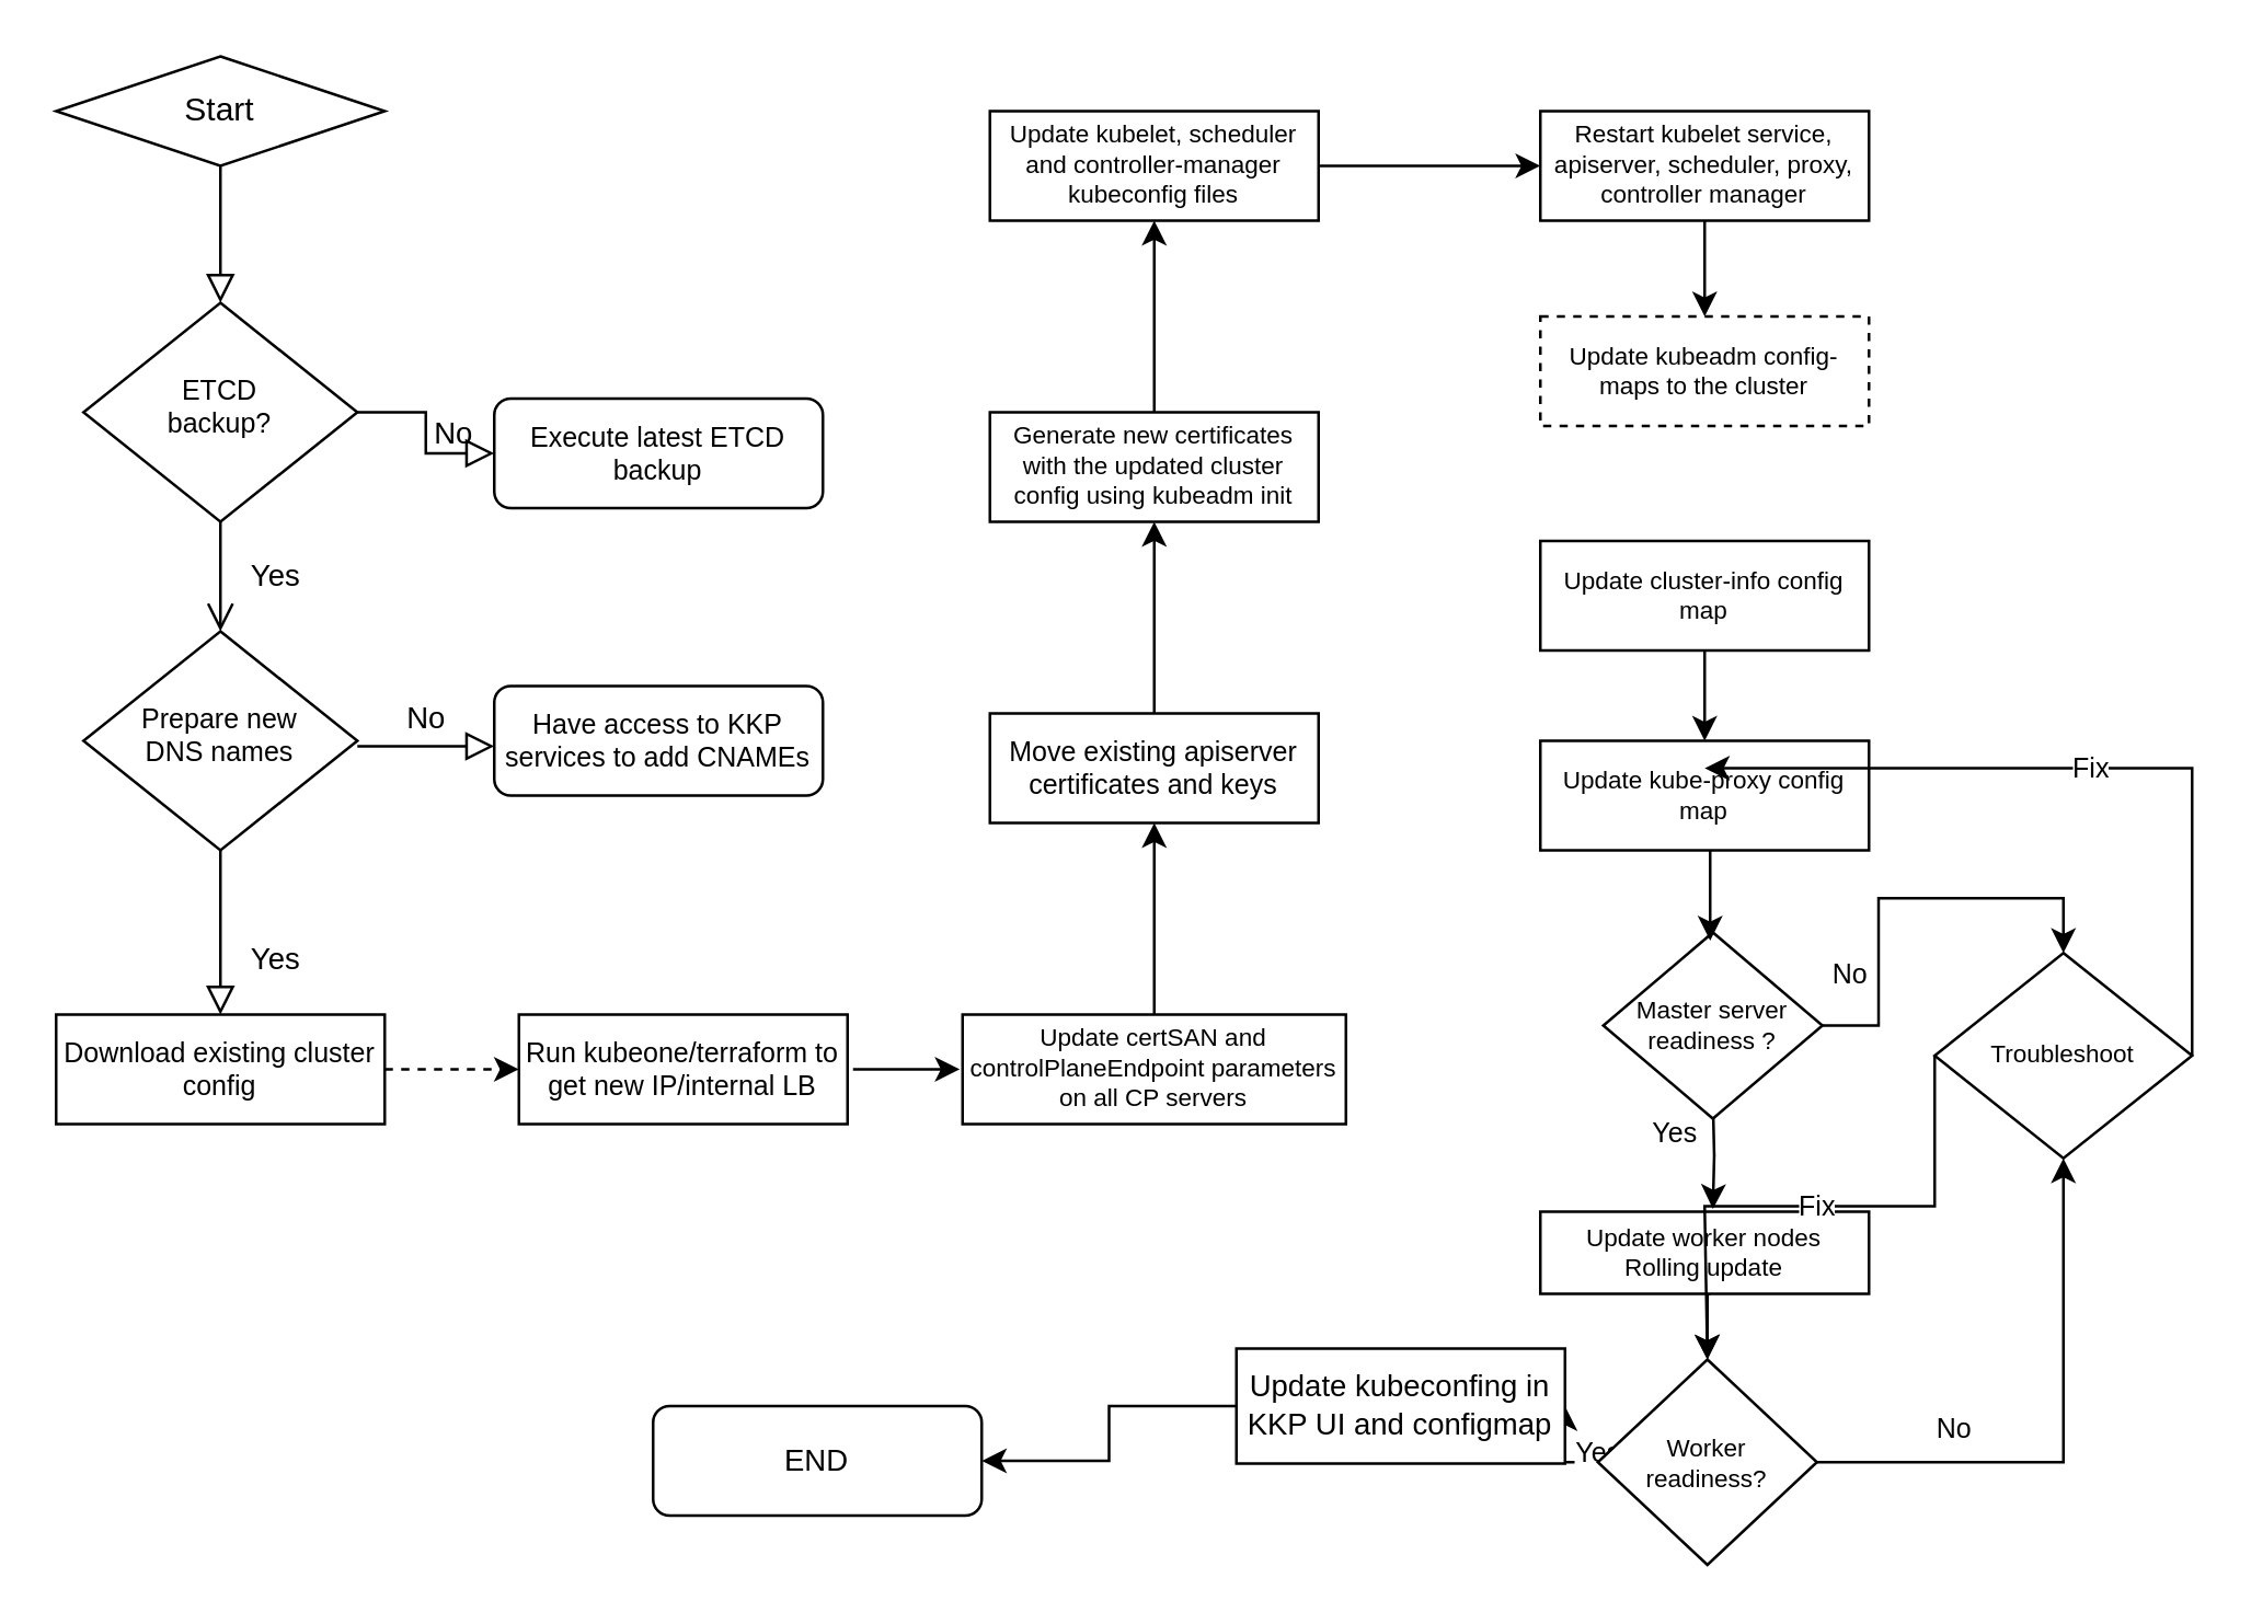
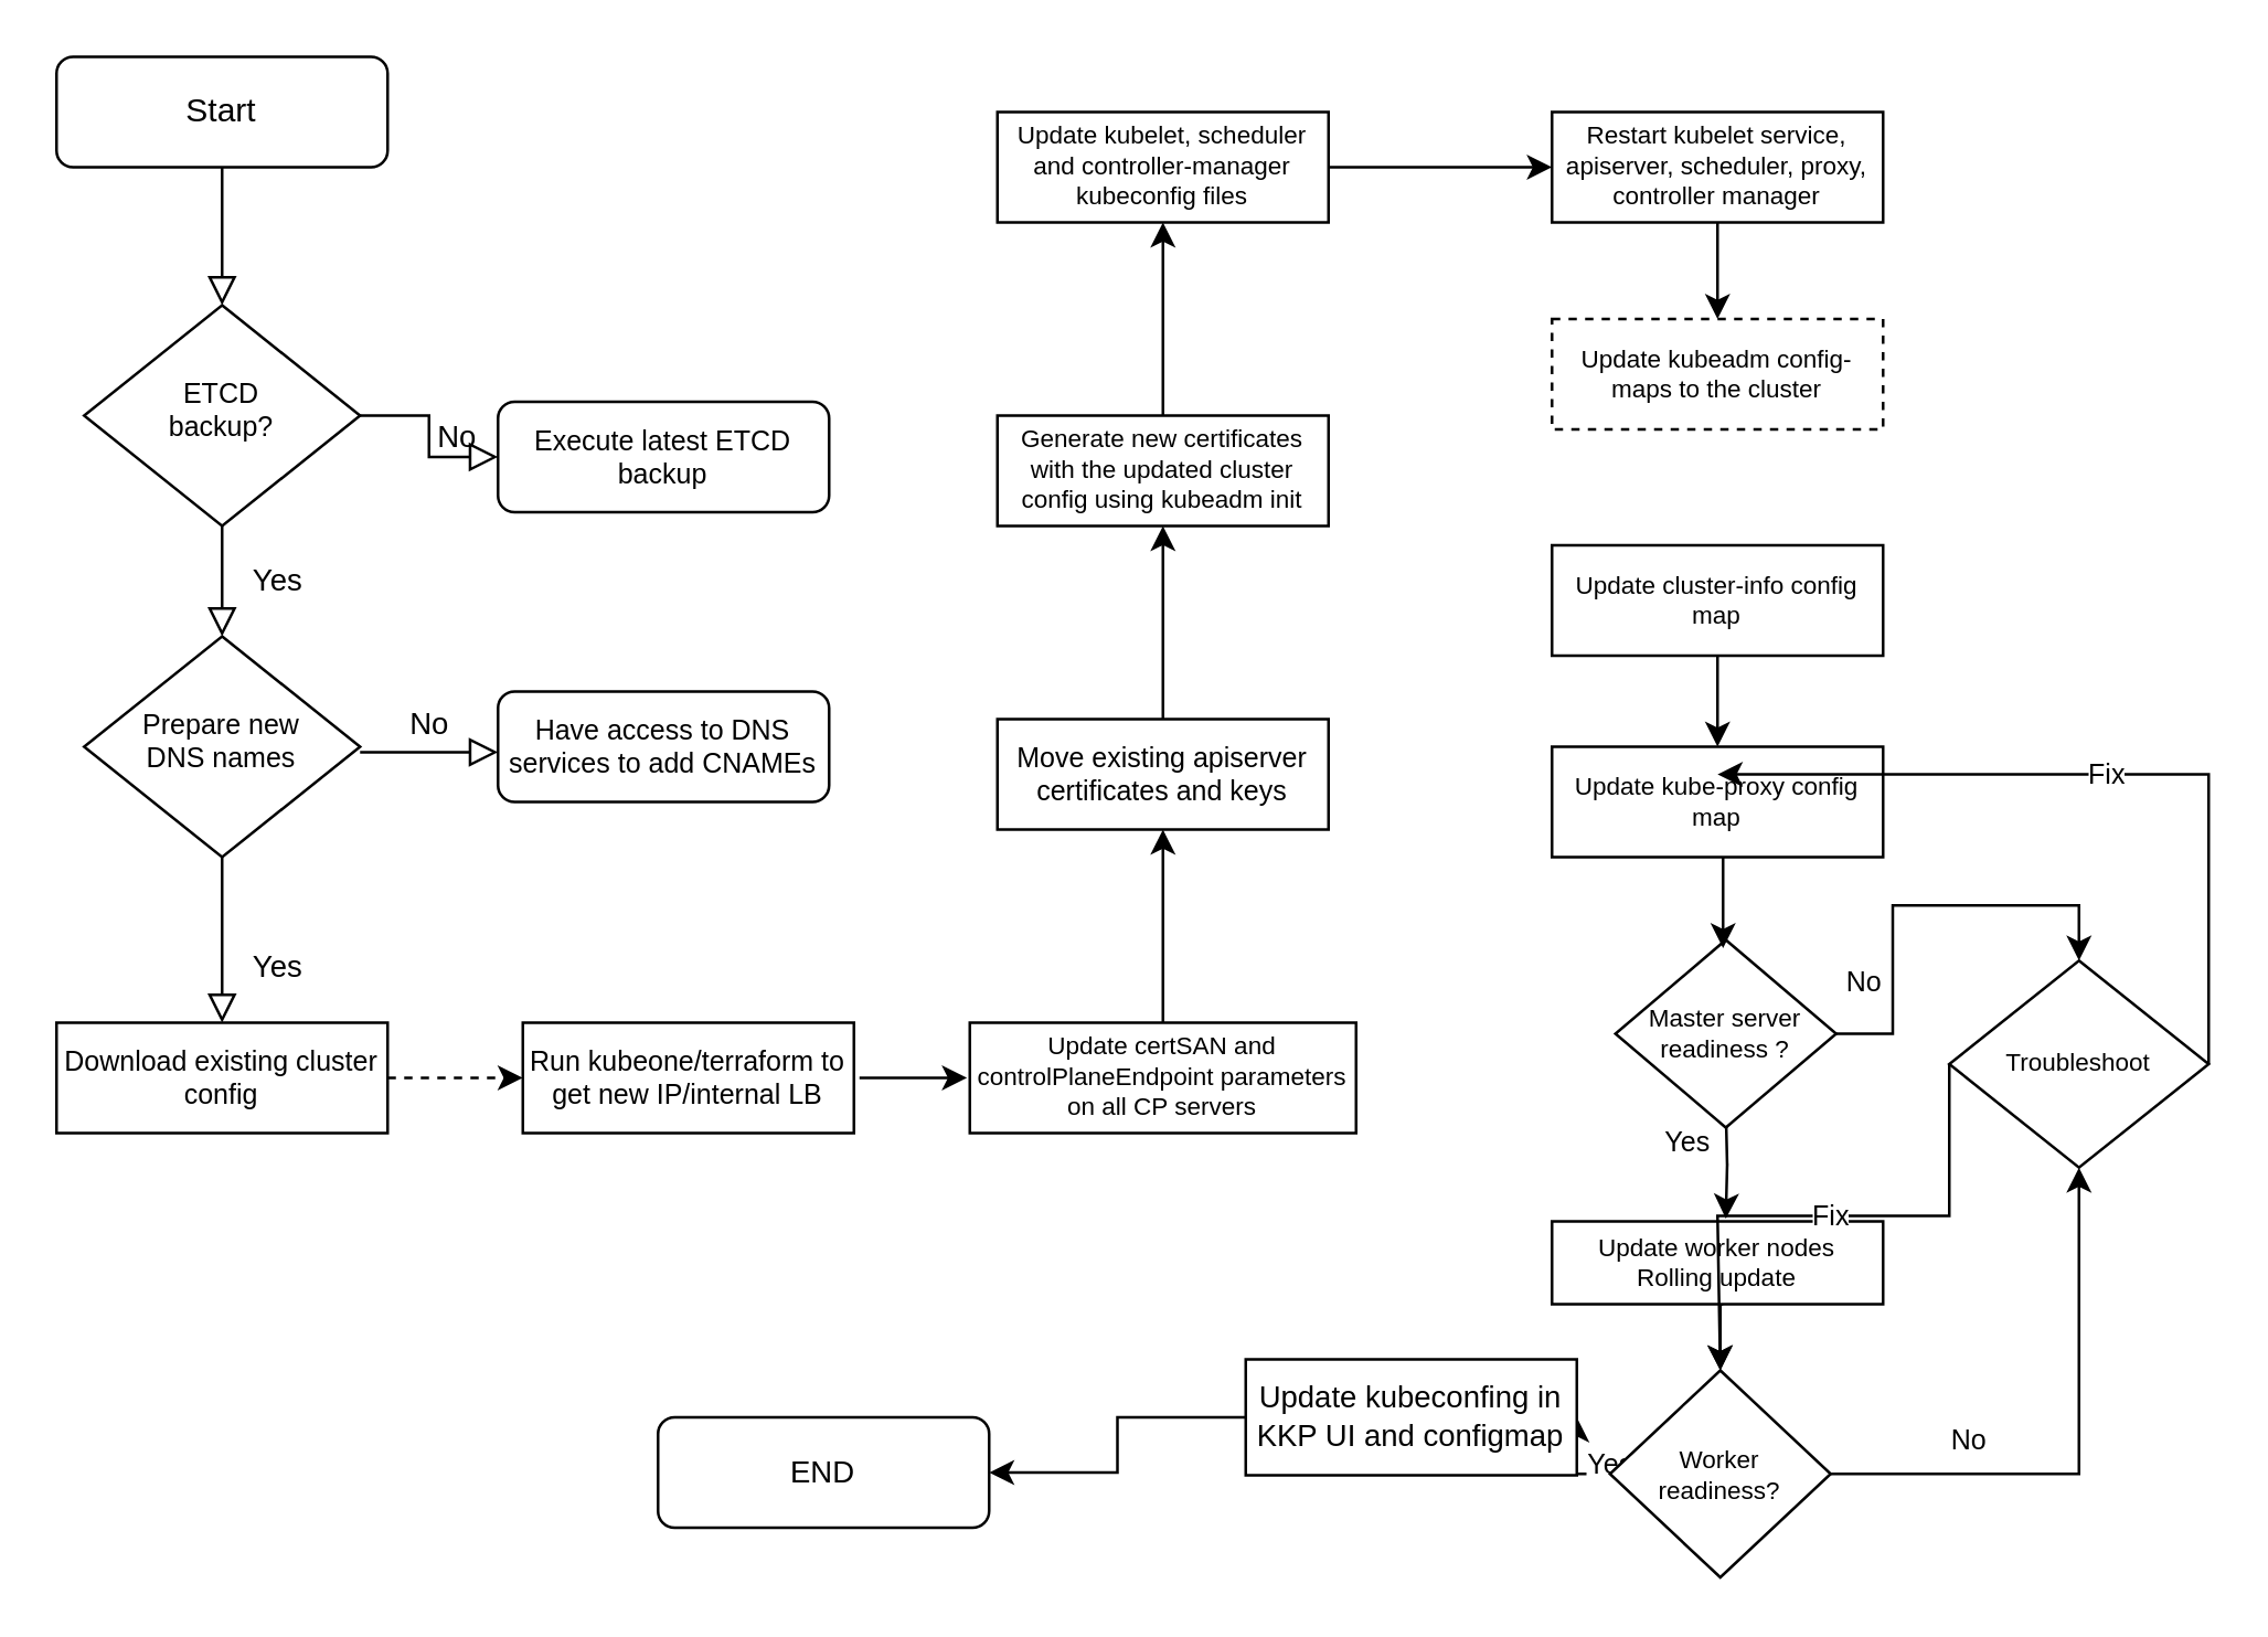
  <mxCell id="0" />
  <mxCell id="1" parent="0" />
  <mxCell id="2" value="" style="rounded=0;html=1;jettySize=auto;orthogonalLoop=1;fontSize=11;endArrow=block;endFill=0;endSize=8;strokeWidth=1;shadow=0;labelBackgroundColor=none;edgeStyle=orthogonalEdgeStyle;" parent="1" source="3" target="6" edge="1"><mxGeometry relative="1" as="geometry" /></mxCell>
- <mxCell id="3" value="Start" style="rhombus;whiteSpace=wrap;html=1;fontSize=12;glass=0;strokeWidth=1;shadow=0;" parent="1" vertex="1"><mxGeometry x="20" y="20" width="120" height="40" as="geometry" /></mxCell>
- <mxCell id="4" value="Yes" style="rounded=0;html=1;jettySize=auto;orthogonalLoop=1;fontSize=11;endArrow=open;endFill=0;endSize=8;strokeWidth=1;shadow=0;labelBackgroundColor=none;edgeStyle=orthogonalEdgeStyle;" parent="1" source="6" target="10" edge="1"><mxGeometry y="20" relative="1" as="geometry"><mxPoint as="offset" /></mxGeometry></mxCell>
+ <mxCell id="3" value="Start" style="rounded=1;whiteSpace=wrap;html=1;fontSize=12;glass=0;strokeWidth=1;shadow=0;" parent="1" vertex="1"><mxGeometry x="20" y="20" width="120" height="40" as="geometry" /></mxCell>
+ <mxCell id="4" value="Yes" style="rounded=0;html=1;jettySize=auto;orthogonalLoop=1;fontSize=11;endArrow=block;endFill=0;endSize=8;strokeWidth=1;shadow=0;labelBackgroundColor=none;edgeStyle=orthogonalEdgeStyle;" parent="1" source="6" target="10" edge="1"><mxGeometry y="20" relative="1" as="geometry"><mxPoint as="offset" /></mxGeometry></mxCell>
  <mxCell id="5" value="No" style="edgeStyle=orthogonalEdgeStyle;rounded=0;html=1;jettySize=auto;orthogonalLoop=1;fontSize=11;endArrow=block;endFill=0;endSize=8;strokeWidth=1;shadow=0;labelBackgroundColor=none;" parent="1" source="6" target="7" edge="1"><mxGeometry y="10" relative="1" as="geometry"><mxPoint as="offset" /></mxGeometry></mxCell>
  <mxCell id="6" value="ETCD&lt;br style=&quot;font-size: 10px;&quot;&gt;backup?" style="rhombus;whiteSpace=wrap;html=1;shadow=0;fontFamily=Helvetica;fontSize=10;align=center;strokeWidth=1;spacing=6;spacingTop=-4;" parent="1" vertex="1"><mxGeometry x="30" y="110" width="100" height="80" as="geometry" /></mxCell>
  <mxCell id="7" value="Execute latest ETCD backup" style="rounded=1;whiteSpace=wrap;html=1;fontSize=10;glass=0;strokeWidth=1;shadow=0;" parent="1" vertex="1"><mxGeometry x="180" y="145" width="120" height="40" as="geometry" /></mxCell>
  <mxCell id="8" value="Yes" style="rounded=0;html=1;jettySize=auto;orthogonalLoop=1;fontSize=11;endArrow=block;endFill=0;endSize=8;strokeWidth=1;shadow=0;labelBackgroundColor=none;edgeStyle=orthogonalEdgeStyle;" parent="1" edge="1"><mxGeometry x="0.333" y="20" relative="1" as="geometry"><mxPoint as="offset" /><mxPoint x="80" y="310" as="sourcePoint" /><mxPoint x="80" y="370" as="targetPoint" /></mxGeometry></mxCell>
  <mxCell id="9" value="No" style="edgeStyle=orthogonalEdgeStyle;rounded=0;html=1;jettySize=auto;orthogonalLoop=1;fontSize=11;endArrow=block;endFill=0;endSize=8;strokeWidth=1;shadow=0;labelBackgroundColor=none;" parent="1" edge="1"><mxGeometry y="10" relative="1" as="geometry"><mxPoint as="offset" /><mxPoint x="130" y="272" as="sourcePoint" /><mxPoint x="180" y="272" as="targetPoint" /></mxGeometry></mxCell>
  <mxCell id="10" value="Prepare new&lt;br&gt;DNS names" style="rhombus;whiteSpace=wrap;html=1;shadow=0;fontFamily=Helvetica;fontSize=10;align=center;strokeWidth=1;spacing=6;spacingTop=-4;" parent="1" vertex="1"><mxGeometry x="30" y="230" width="100" height="80" as="geometry" /></mxCell>
- <mxCell id="11" value="Have access to KKP services to add CNAMEs" style="rounded=1;whiteSpace=wrap;html=1;fontSize=10;glass=0;strokeWidth=1;shadow=0;" parent="1" vertex="1"><mxGeometry x="180" y="250" width="120" height="40" as="geometry" /></mxCell>
+ <mxCell id="11" value="Have access to DNS services to add CNAMEs" style="rounded=1;whiteSpace=wrap;html=1;fontSize=10;glass=0;strokeWidth=1;shadow=0;" parent="1" vertex="1"><mxGeometry x="180" y="250" width="120" height="40" as="geometry" /></mxCell>
  <mxCell id="12" value="" style="edgeStyle=orthogonalEdgeStyle;rounded=0;orthogonalLoop=1;jettySize=auto;html=1;fontSize=9;dashed=1;" edge="1" parent="1" source="13" target="23"><mxGeometry relative="1" as="geometry" /></mxCell>
  <mxCell id="13" value="Download existing cluster config" style="rounded=0;whiteSpace=wrap;html=1;fontSize=10;" vertex="1" parent="1"><mxGeometry x="20" y="370" width="120" height="40" as="geometry" /></mxCell>
  <mxCell id="14" value="" style="edgeStyle=orthogonalEdgeStyle;rounded=0;orthogonalLoop=1;jettySize=auto;html=1;fontSize=10;" edge="1" parent="1" source="15" target="17"><mxGeometry relative="1" as="geometry" /></mxCell>
  <mxCell id="15" value="Update certSAN and controlPlaneEndpoint parameters on all CP servers" style="rounded=0;whiteSpace=wrap;html=1;fontSize=9;" vertex="1" parent="1"><mxGeometry x="351" y="370" width="140" height="40" as="geometry" /></mxCell>
  <mxCell id="16" value="" style="edgeStyle=orthogonalEdgeStyle;rounded=0;orthogonalLoop=1;jettySize=auto;html=1;fontSize=10;" edge="1" parent="1" source="17" target="19"><mxGeometry relative="1" as="geometry" /></mxCell>
  <mxCell id="17" value="Move existing apiserver certificates and keys" style="whiteSpace=wrap;html=1;rounded=0;fontSize=10;" vertex="1" parent="1"><mxGeometry x="361" y="260" width="120" height="40" as="geometry" /></mxCell>
  <mxCell id="18" value="" style="edgeStyle=orthogonalEdgeStyle;rounded=0;orthogonalLoop=1;jettySize=auto;html=1;fontSize=9;" edge="1" parent="1" source="19" target="21"><mxGeometry relative="1" as="geometry" /></mxCell>
  <mxCell id="19" value="Generate new certificates with the updated cluster config using kubeadm init" style="whiteSpace=wrap;html=1;rounded=0;fontSize=9;" vertex="1" parent="1"><mxGeometry x="361" y="150" width="120" height="40" as="geometry" /></mxCell>
  <mxCell id="20" value="" style="edgeStyle=orthogonalEdgeStyle;rounded=0;orthogonalLoop=1;jettySize=auto;html=1;fontSize=10;" edge="1" parent="1" source="21" target="25"><mxGeometry relative="1" as="geometry" /></mxCell>
  <mxCell id="21" value="&lt;div&gt;Update kubelet, scheduler and controller-manager kubeconfig files&lt;/div&gt;" style="whiteSpace=wrap;html=1;rounded=0;fontSize=9;" vertex="1" parent="1"><mxGeometry x="361" y="40" width="120" height="40" as="geometry" /></mxCell>
  <mxCell id="22" style="edgeStyle=orthogonalEdgeStyle;rounded=0;orthogonalLoop=1;jettySize=auto;html=1;exitX=1;exitY=0.5;exitDx=0;exitDy=0;fontSize=9;" edge="1" parent="1"><mxGeometry relative="1" as="geometry"><mxPoint x="350" y="390" as="targetPoint" /><mxPoint x="311" y="390" as="sourcePoint" /></mxGeometry></mxCell>
  <mxCell id="23" value="Run kubeone/terraform to get new IP/internal LB" style="whiteSpace=wrap;html=1;rounded=0;fontSize=10;" vertex="1" parent="1"><mxGeometry x="189" y="370" width="120" height="40" as="geometry" /></mxCell>
  <mxCell id="24" value="" style="edgeStyle=orthogonalEdgeStyle;rounded=0;orthogonalLoop=1;jettySize=auto;html=1;fontSize=10;" edge="1" parent="1" source="25" target="26"><mxGeometry relative="1" as="geometry" /></mxCell>
  <mxCell id="25" value="Restart kubelet service, apiserver, scheduler, proxy, controller manager" style="whiteSpace=wrap;html=1;rounded=0;fontSize=9;" vertex="1" parent="1"><mxGeometry x="562" y="40" width="120" height="40" as="geometry" /></mxCell>
  <mxCell id="26" value="Update kubeadm config-maps to the cluster" style="whiteSpace=wrap;html=1;rounded=0;fontSize=9;dashed=1;" vertex="1" parent="1"><mxGeometry x="562" y="115" width="120" height="40" as="geometry" /></mxCell>
  <mxCell id="27" value="" style="edgeStyle=orthogonalEdgeStyle;rounded=0;orthogonalLoop=1;jettySize=auto;html=1;fontSize=10;" edge="1" parent="1" source="28"><mxGeometry relative="1" as="geometry"><mxPoint x="622" y="270" as="targetPoint" /></mxGeometry></mxCell>
  <mxCell id="28" value="Update cluster-info config map" style="whiteSpace=wrap;html=1;rounded=0;fontSize=9;" vertex="1" parent="1"><mxGeometry x="562" y="197" width="120" height="40" as="geometry" /></mxCell>
  <mxCell id="29" value="Yes" style="edgeStyle=orthogonalEdgeStyle;rounded=0;orthogonalLoop=1;jettySize=auto;html=1;fontSize=10;" edge="1" parent="1"><mxGeometry x="-0.45" y="-14" relative="1" as="geometry"><mxPoint x="625" y="401" as="sourcePoint" /><mxPoint x="625" y="441" as="targetPoint" /><mxPoint as="offset" /></mxGeometry></mxCell>
  <mxCell id="30" value="" style="edgeStyle=orthogonalEdgeStyle;rounded=0;orthogonalLoop=1;jettySize=auto;html=1;fontSize=10;entryX=0.5;entryY=0;entryDx=0;entryDy=0;" edge="1" parent="1" source="32" target="40"><mxGeometry relative="1" as="geometry"><mxPoint x="753" y="360" as="targetPoint" /></mxGeometry></mxCell>
  <mxCell id="31" value="No" style="edgeLabel;html=1;align=center;verticalAlign=middle;resizable=0;points=[];fontSize=10;" vertex="1" connectable="0" parent="30"><mxGeometry x="-0.648" y="-2" relative="1" as="geometry"><mxPoint x="-13" y="-13" as="offset" /></mxGeometry></mxCell>
  <mxCell id="32" value="Master server readiness ?" style="rhombus;whiteSpace=wrap;html=1;rounded=0;fontSize=9;" vertex="1" parent="1"><mxGeometry x="585" y="340" width="80" height="68" as="geometry" /></mxCell>
  <mxCell id="33" value="" style="edgeStyle=orthogonalEdgeStyle;rounded=0;orthogonalLoop=1;jettySize=auto;html=1;fontSize=10;entryX=0.5;entryY=0;entryDx=0;entryDy=0;" edge="1" parent="1" target="37"><mxGeometry relative="1" as="geometry"><mxPoint x="624" y="472" as="sourcePoint" /><mxPoint x="624" y="527" as="targetPoint" /></mxGeometry></mxCell>
  <mxCell id="34" value="Update worker nodes&lt;br&gt;Rolling update" style="whiteSpace=wrap;html=1;rounded=0;fontSize=9;" vertex="1" parent="1"><mxGeometry x="562" y="442" width="120" height="30" as="geometry" /></mxCell>
  <mxCell id="35" value="No" style="edgeStyle=orthogonalEdgeStyle;rounded=0;orthogonalLoop=1;jettySize=auto;html=1;entryX=0.5;entryY=1;entryDx=0;entryDy=0;fontSize=10;" edge="1" parent="1" source="37" target="40"><mxGeometry x="-0.499" y="13" relative="1" as="geometry"><mxPoint as="offset" /><mxPoint x="753" y="420" as="targetPoint" /></mxGeometry></mxCell>
  <mxCell id="36" value="Yes" style="edgeStyle=orthogonalEdgeStyle;rounded=0;orthogonalLoop=1;jettySize=auto;html=1;entryX=1;entryY=0.5;entryDx=0;entryDy=0;fontSize=10;" edge="1" parent="1" target="45"><mxGeometry x="-0.027" y="-12" relative="1" as="geometry"><mxPoint x="582" y="533.5" as="sourcePoint" /><mxPoint x="471" y="533.5" as="targetPoint" /><mxPoint as="offset" /></mxGeometry></mxCell>
  <mxCell id="37" value="Worker&lt;br&gt;readiness?" style="rhombus;whiteSpace=wrap;html=1;rounded=0;fontSize=9;" vertex="1" parent="1"><mxGeometry x="583" y="496" width="80" height="75" as="geometry" /></mxCell>
  <mxCell id="38" value="END" style="rounded=1;whiteSpace=wrap;html=1;fontSize=11;glass=0;strokeWidth=1;shadow=0;" vertex="1" parent="1"><mxGeometry x="238" y="513" width="120" height="40" as="geometry" /></mxCell>
  <mxCell id="39" value="Update kube-proxy config map" style="whiteSpace=wrap;html=1;rounded=0;fontSize=9;" vertex="1" parent="1"><mxGeometry x="562" y="270" width="120" height="40" as="geometry" /></mxCell>
  <mxCell id="40" value="Troubleshoot" style="rhombus;whiteSpace=wrap;html=1;rounded=0;fontSize=9;" vertex="1" parent="1"><mxGeometry x="706" y="347.5" width="94" height="75" as="geometry" /></mxCell>
  <mxCell id="41" value="" style="edgeStyle=orthogonalEdgeStyle;rounded=0;orthogonalLoop=1;jettySize=auto;html=1;fontSize=10;" edge="1" parent="1"><mxGeometry relative="1" as="geometry"><mxPoint x="624" y="310" as="sourcePoint" /><mxPoint x="624" y="343" as="targetPoint" /></mxGeometry></mxCell>
  <mxCell id="42" value="Fix" style="edgeStyle=orthogonalEdgeStyle;rounded=0;orthogonalLoop=1;jettySize=auto;html=1;fontSize=10;exitX=1;exitY=0.5;exitDx=0;exitDy=0;" edge="1" parent="1" source="40"><mxGeometry relative="1" as="geometry"><mxPoint x="672" y="326" as="sourcePoint" /><mxPoint x="622" y="280" as="targetPoint" /><Array as="points"><mxPoint x="800" y="280" /></Array></mxGeometry></mxCell>
  <mxCell id="43" style="edgeStyle=orthogonalEdgeStyle;rounded=0;orthogonalLoop=1;jettySize=auto;html=1;entryX=1;entryY=0.5;entryDx=0;entryDy=0;fontSize=11;" edge="1" parent="1" source="45" target="38"><mxGeometry relative="1" as="geometry" /></mxCell>
  <mxCell id="44" value="Fix" style="edgeStyle=orthogonalEdgeStyle;rounded=0;orthogonalLoop=1;jettySize=auto;html=1;fontSize=10;entryX=0.5;entryY=0;entryDx=0;entryDy=0;exitX=0;exitY=0.5;exitDx=0;exitDy=0;" edge="1" parent="1" source="40" target="37"><mxGeometry relative="1" as="geometry"><mxPoint x="716" y="415" as="sourcePoint" /><mxPoint x="632" y="360" as="targetPoint" /><Array as="points"><mxPoint x="706" y="440" /><mxPoint x="622" y="440" /></Array></mxGeometry></mxCell>
  <mxCell id="45" value="Update kubeconfing in KKP UI and configmap" style="rounded=0;whiteSpace=wrap;html=1;fontSize=11;" vertex="1" parent="1"><mxGeometry x="451" y="492" width="120" height="42" as="geometry" /></mxCell>
